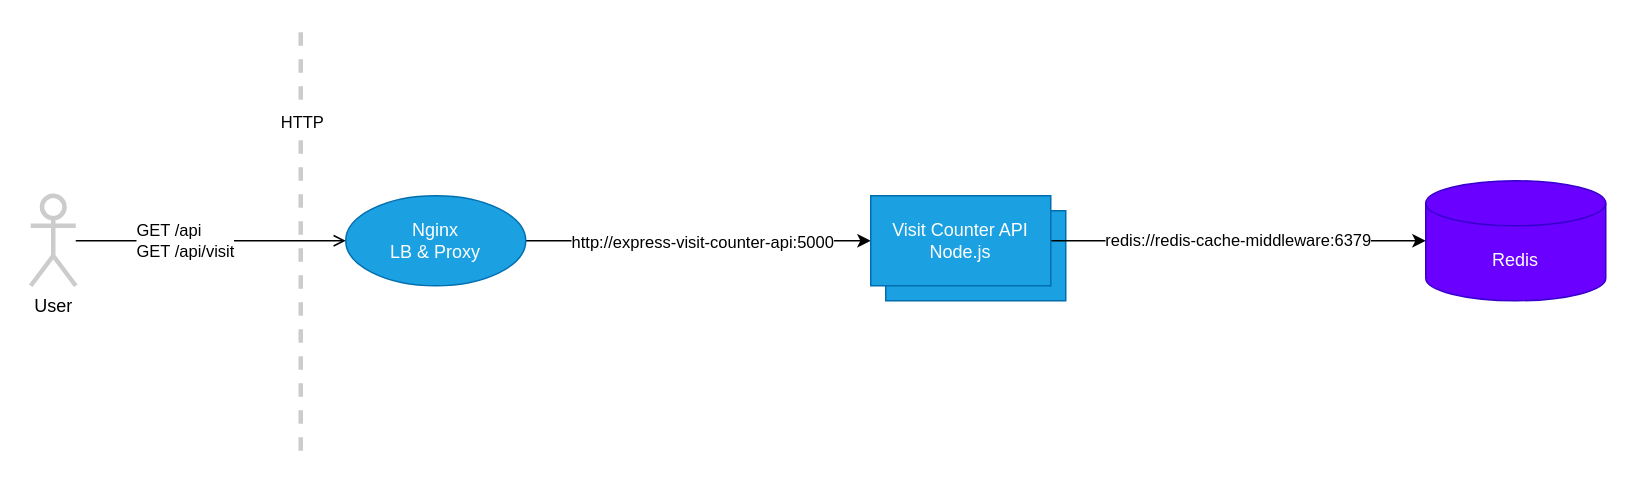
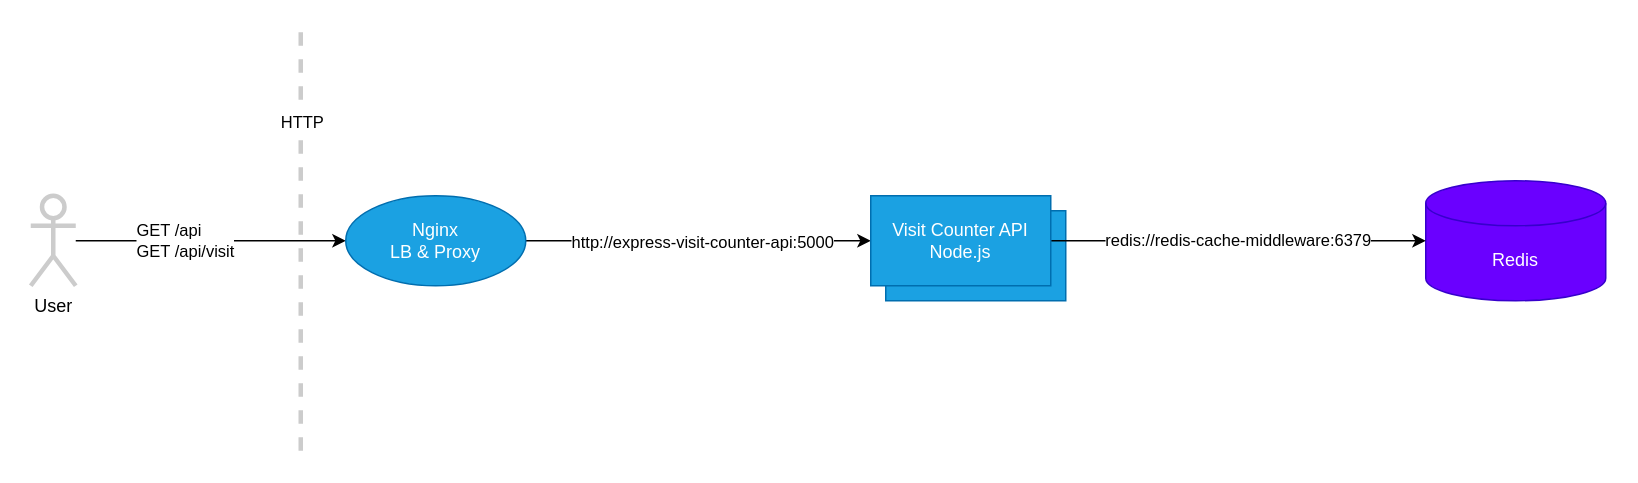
  <mxCell id="0" />
  <mxCell id="1" parent="0" />
- <mxCell id="2" value="GET /api&lt;br&gt;&lt;div style=&quot;&quot;&gt;GET /api/visit&lt;/div&gt;" style="edgeStyle=none;html=1;align=left;endArrow=open;" parent="1" source="3" target="8" edge="1"><mxGeometry x="-0.565" relative="1" as="geometry"><mxPoint as="offset" /></mxGeometry></mxCell>
+ <mxCell id="2" value="GET /api&lt;br&gt;&lt;div style=&quot;&quot;&gt;GET /api/visit&lt;/div&gt;" style="edgeStyle=none;html=1;align=left;" parent="1" source="3" target="8" edge="1"><mxGeometry x="-0.565" relative="1" as="geometry"><mxPoint as="offset" /></mxGeometry></mxCell>
  <mxCell id="3" value="User" style="shape=umlActor;verticalLabelPosition=bottom;verticalAlign=top;html=1;outlineConnect=0;fillColor=none;strokeWidth=3;strokeColor=#CCCCCC;" parent="1" vertex="1"><mxGeometry x="20" y="130" width="30" height="60" as="geometry" /></mxCell>
  <mxCell id="4" value="" style="endArrow=none;dashed=1;html=1;strokeWidth=3;strokeColor=#CCCCCC;" parent="1" edge="1"><mxGeometry width="50" height="50" relative="1" as="geometry"><mxPoint x="200" y="300" as="sourcePoint" /><mxPoint x="200" y="20" as="targetPoint" /></mxGeometry></mxCell>
  <mxCell id="5" value="HTTP" style="edgeLabel;html=1;align=center;verticalAlign=middle;resizable=0;points=[];" parent="4" vertex="1" connectable="0"><mxGeometry x="-0.028" relative="1" as="geometry"><mxPoint y="-84" as="offset" /></mxGeometry></mxCell>
  <mxCell id="6" style="edgeStyle=none;html=1;" parent="1" source="8" target="12" edge="1"><mxGeometry relative="1" as="geometry" /></mxCell>
  <mxCell id="7" value="http://express-visit-counter-api:5000" style="edgeLabel;html=1;align=center;verticalAlign=middle;resizable=0;points=[];" vertex="1" connectable="0" parent="6"><mxGeometry x="0.02" relative="1" as="geometry"><mxPoint as="offset" /></mxGeometry></mxCell>
  <mxCell id="8" value="Nginx&lt;br&gt;LB &amp;amp; Proxy" style="ellipse;whiteSpace=wrap;html=1;fillColor=#1ba1e2;fontColor=#ffffff;strokeColor=#006EAF;" parent="1" vertex="1"><mxGeometry x="230" y="130" width="120" height="60" as="geometry" /></mxCell>
  <mxCell id="9" value="Visit Counter API&lt;br&gt;Node.js" style="rounded=0;whiteSpace=wrap;html=1;fillColor=#1ba1e2;fontColor=#ffffff;strokeColor=#006EAF;" parent="1" vertex="1"><mxGeometry x="590" y="140" width="120" height="60" as="geometry" /></mxCell>
  <mxCell id="10" value="Redis" style="shape=cylinder3;whiteSpace=wrap;html=1;boundedLbl=1;backgroundOutline=1;size=15;fillColor=#6a00ff;fontColor=#ffffff;strokeColor=#3700CC;" parent="1" vertex="1"><mxGeometry x="950" y="120" width="120" height="80" as="geometry" /></mxCell>
  <mxCell id="11" value="redis://redis-cache-middleware:6379" style="edgeStyle=none;html=1;" parent="1" source="12" target="10" edge="1"><mxGeometry relative="1" as="geometry" /></mxCell>
  <mxCell id="12" value="Visit Counter API&lt;br&gt;Node.js" style="rounded=0;whiteSpace=wrap;html=1;fillColor=#1ba1e2;fontColor=#ffffff;strokeColor=#006EAF;" parent="1" vertex="1"><mxGeometry x="580" y="130" width="120" height="60" as="geometry" /></mxCell>
